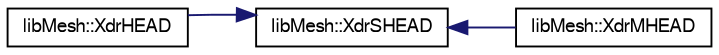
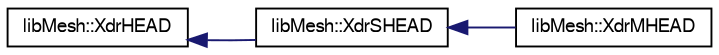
  digraph {
    rankdir=LR
    node [color=black fillcolor=white fontname=FreeSans fontsize=10 shape=record style=filled]
    edge [color=midnightblue dir=back fontname=FreeSans fontsize=10 labelfontname=FreeSans labelfontsize=10 style=solid]
    n1 [height=0.2 label="libMesh::XdrHEAD" width=0.4]
    n2 [height=0.2 label="libMesh::XdrSHEAD" width=0.4]
    n3 [height=0.2 label="libMesh::XdrMHEAD" width=0.4]
-   n2 -> n1
+   n1 -> n2
    n2 -> n3
  }
